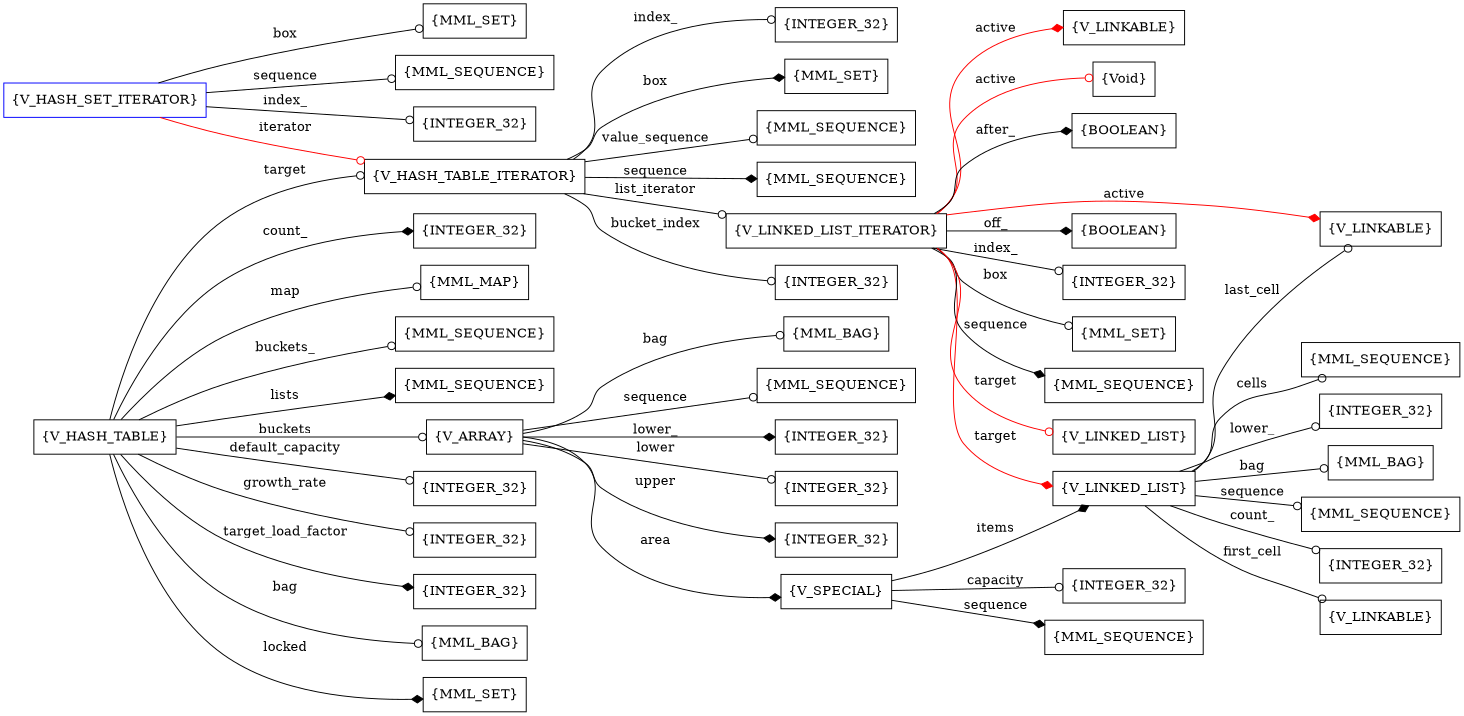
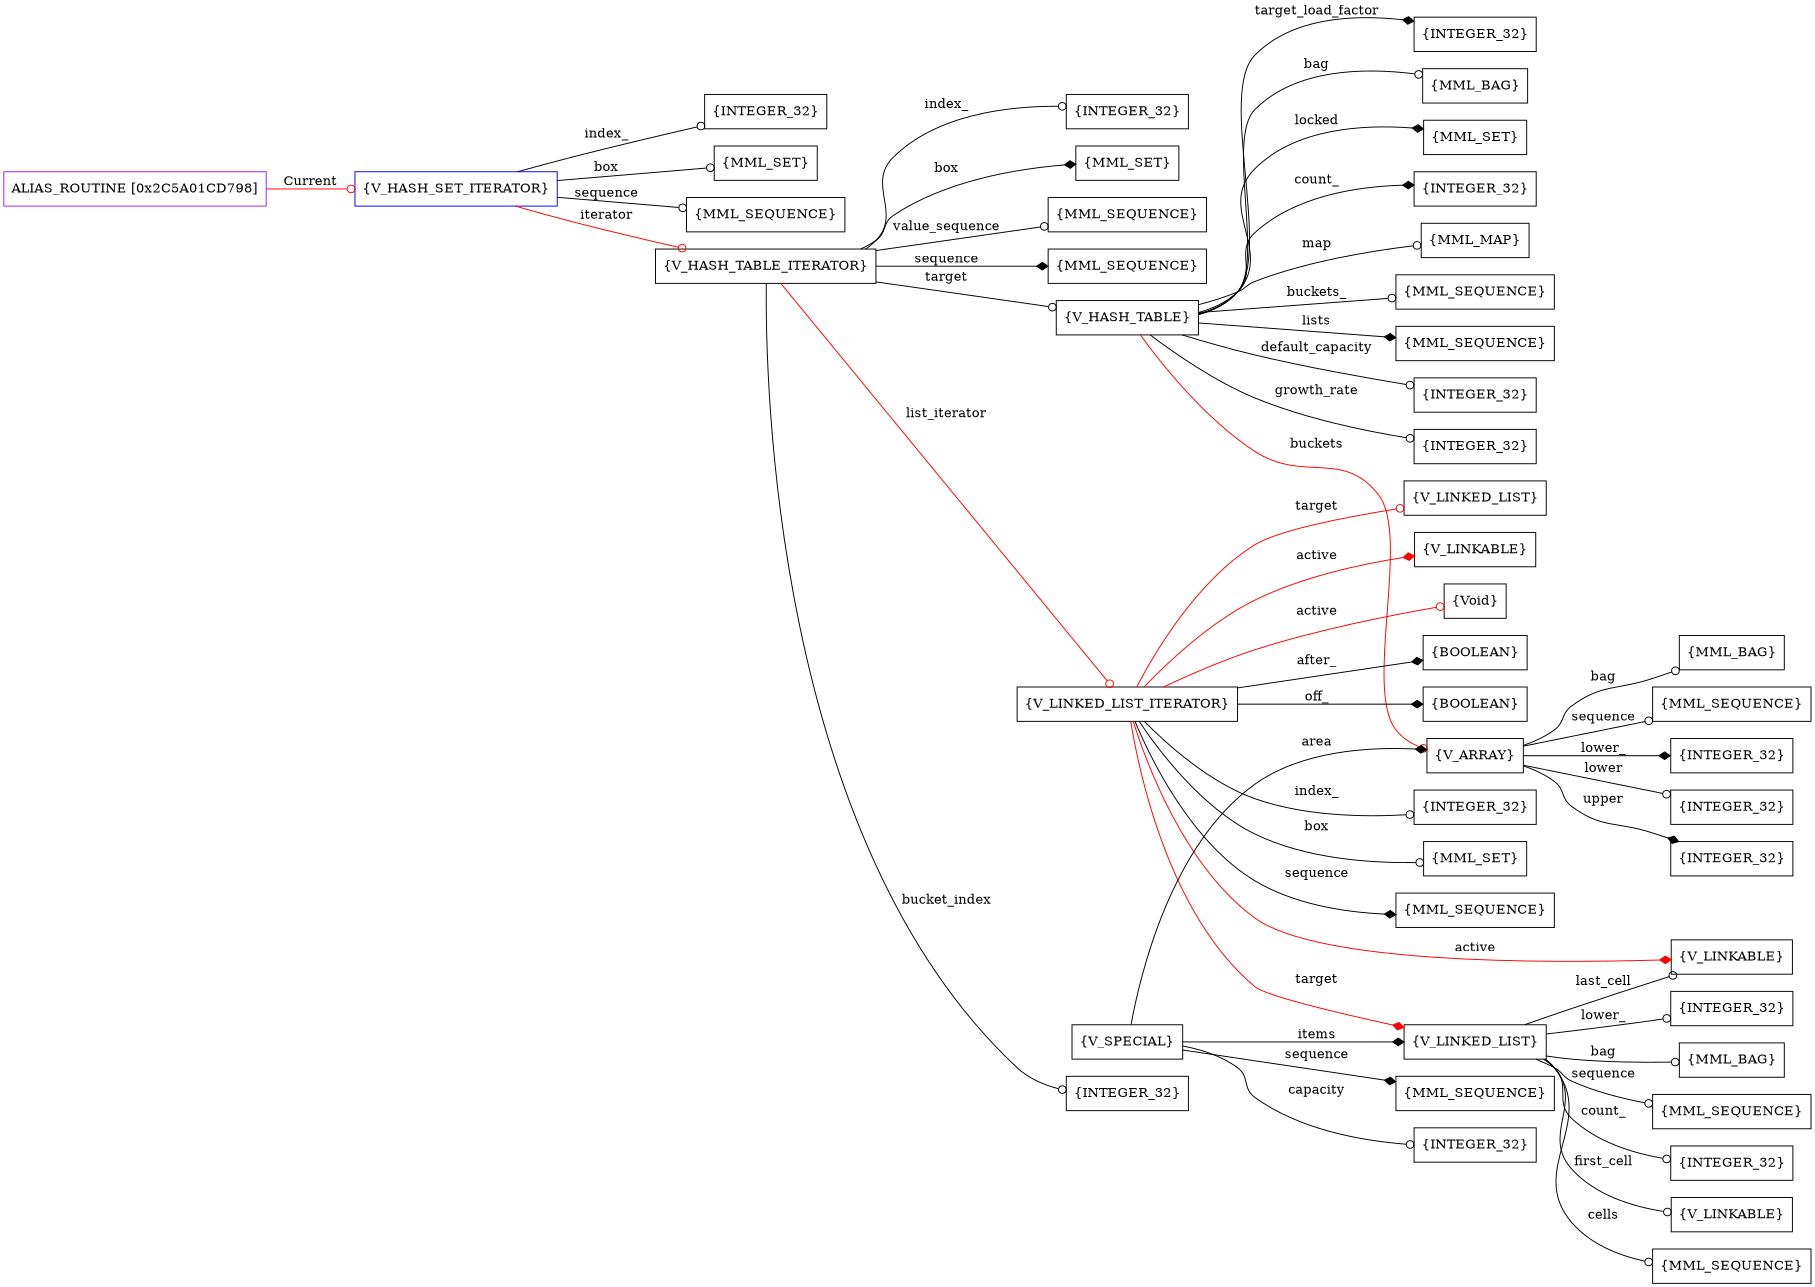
  digraph {
    rankdir=LR
    node [shape=box]
    edge [arrowhead=odot]
+   n1 [color=purple label=<ALIAS_ROUTINE [0x2C5A01CD798]>]
    n2 [color=blue label=<{V_HASH_SET_ITERATOR}>]
    n3 [label=<{INTEGER_32}>]
    n4 [label=<{MML_SET}>]
    n5 [label=<{MML_SEQUENCE}>]
    n6 [label=<{V_HASH_TABLE_ITERATOR}>]
    n7 [label=<{INTEGER_32}>]
    n8 [label=<{MML_SET}>]
    n9 [label=<{MML_SEQUENCE}>]
    n10 [label=<{MML_SEQUENCE}>]
    n11 [label=<{V_HASH_TABLE}>]
    n12 [label=<{V_LINKED_LIST_ITERATOR}>]
    n13 [label=<{INTEGER_32}>]
    n14 [label=<{INTEGER_32}>]
    n15 [label=<{INTEGER_32}>]
    n16 [label=<{INTEGER_32}>]
    n17 [label=<{MML_BAG}>]
    n18 [label=<{MML_SET}>]
    n19 [label=<{V_ARRAY}>]
    n20 [label=<{INTEGER_32}>]
    n21 [label=<{MML_MAP}>]
    n22 [label=<{MML_SEQUENCE}>]
    n23 [label=<{MML_SEQUENCE}>]
    n24 [label=<{V_LINKED_LIST}>]
    n25 [label=<{V_LINKABLE}>]
    n26 [label=<{BOOLEAN}>]
    n27 [label=<{INTEGER_32}>]
    n28 [label=<{MML_SET}>]
    n29 [label=<{MML_SEQUENCE}>]
    n30 [label=<{V_LINKED_LIST}>]
    n31 [label=<{V_LINKABLE}>]
    n32 [label=<{Void}>]
    n33 [label=<{BOOLEAN}>]
    n34 [label=<{MML_BAG}>]
    n35 [label=<{MML_SEQUENCE}>]
    n36 [label=<{INTEGER_32}>]
    n37 [label=<{INTEGER_32}>]
    n38 [label=<{INTEGER_32}>]
    n39 [label=<{V_SPECIAL}>]
    n40 [label=<{INTEGER_32}>]
    n41 [label=<{MML_SEQUENCE}>]
    n42 [label=<{INTEGER_32}>]
    n43 [label=<{MML_BAG}>]
    n44 [label=<{MML_SEQUENCE}>]
    n45 [label=<{INTEGER_32}>]
    n46 [label=<{V_LINKABLE}>]
    n47 [label=<{MML_SEQUENCE}>]
+   n1 -> n2 [color=red label=<Current>]
    n2 -> n3 [label=<index_>]
    n2 -> n4 [label=box]
    n2 -> n5 [label=<sequence>]
    n2 -> n6 [color=red label=<iterator>]
    n6 -> n7 [label=<index_>]
    n6 -> n8 [arrowhead=diamond label=box]
    n6 -> n9 [label=<value_sequence>]
    n6 -> n10 [arrowhead=diamond label=<sequence>]
-   n11 -> n6 [label=<target>]
-   n6 -> n12 [color=black label=<list_iterator>]
+   n6 -> n11 [label=<target>]
+   n6 -> n12 [color=red label=<list_iterator>]
    n6 -> n13 [label=<bucket_index>]
    n11 -> n14 [label=<default_capacity>]
    n11 -> n15 [label=<growth_rate>]
    n11 -> n16 [arrowhead=diamond label=<target_load_factor>]
    n11 -> n17 [label=<bag>]
    n11 -> n18 [arrowhead=diamond label=<locked>]
-   n11 -> n19 [label=<buckets>]
+   n11 -> n19 [label=<buckets> color=red]
    n11 -> n20 [arrowhead=diamond label=<count_>]
    n11 -> n21 [label=<map>]
    n11 -> n22 [label=<buckets_>]
    n11 -> n23 [arrowhead=diamond label=<lists>]
    n12 -> n24 [arrowhead=diamond color=red label=<target>]
    n12 -> n25 [arrowhead=diamond color=red label=<active>]
    n12 -> n26 [arrowhead=diamond label=<off_>]
    n12 -> n27 [label=<index_>]
    n12 -> n28 [label=box]
    n12 -> n29 [arrowhead=diamond label=<sequence>]
    n12 -> n30 [color=red label=<target>]
    n12 -> n31 [arrowhead=diamond color=red label=<active>]
    n12 -> n32 [color=red label=<active>]
    n12 -> n33 [arrowhead=diamond label=<after_>]
    n19 -> n34 [label=<bag>]
    n19 -> n35 [label=<sequence>]
    n19 -> n36 [arrowhead=diamond label=<lower_>]
    n19 -> n37 [label=<lower>]
    n19 -> n38 [arrowhead=diamond label=<upper>]
-   n19 -> n39 [arrowhead=diamond label=<area>]
+   n39 -> n19 [arrowhead=diamond label=<area>]
    n24 -> n25 [label=<last_cell>]
    n24 -> n42 [label=<lower_>]
    n24 -> n43 [label=<bag>]
    n24 -> n44 [label=<sequence>]
    n24 -> n45 [label=<count_>]
    n24 -> n46 [label=<first_cell>]
    n24 -> n47 [label=<cells>]
    n39 -> n24 [arrowhead=diamond label=<items>]
    n39 -> n40 [label=<capacity>]
    n39 -> n41 [arrowhead=diamond label=<sequence>]
  }
